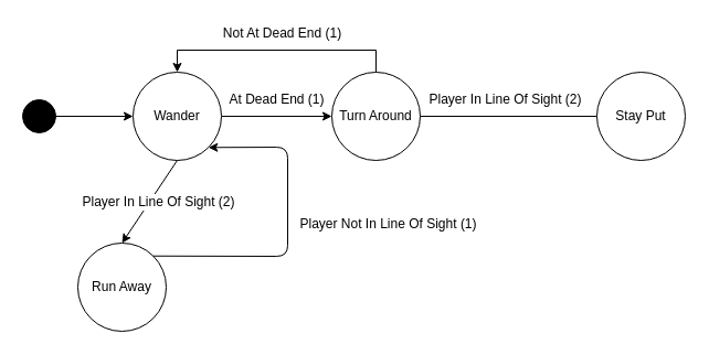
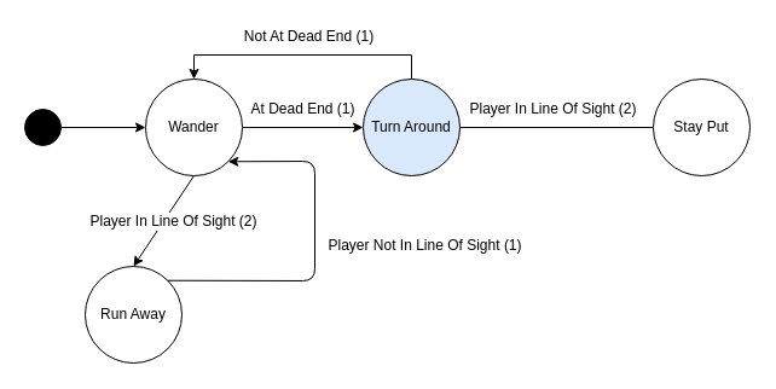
  <mxCell id="0" />
  <mxCell id="1" parent="0" />
  <mxCell id="2" value="" style="ellipse;whiteSpace=wrap;html=1;aspect=fixed;fillColor=#000000;" vertex="1" parent="1"><mxGeometry x="20" y="90" width="30" height="30" as="geometry" /></mxCell>
  <mxCell id="3" style="edgeStyle=orthogonalEdgeStyle;rounded=0;orthogonalLoop=1;jettySize=auto;html=1;exitX=1;exitY=0.5;exitDx=0;exitDy=0;entryX=0;entryY=0.5;entryDx=0;entryDy=0;" edge="1" parent="1" source="4" target="11"><mxGeometry relative="1" as="geometry" /></mxCell>
  <mxCell id="4" value="Wander" style="ellipse;whiteSpace=wrap;html=1;aspect=fixed;fillColor=#FFFFFF;" vertex="1" parent="1"><mxGeometry x="120" y="65" width="80" height="80" as="geometry" /></mxCell>
  <mxCell id="5" value="" style="endArrow=classic;html=1;exitX=1;exitY=0.5;exitDx=0;exitDy=0;" edge="1" parent="1" source="2" target="4"><mxGeometry width="50" height="50" relative="1" as="geometry"><mxPoint x="230" y="350" as="sourcePoint" /><mxPoint x="280" y="300" as="targetPoint" /></mxGeometry></mxCell>
  <mxCell id="6" value="Run Away" style="ellipse;whiteSpace=wrap;html=1;aspect=fixed;fillColor=#FFFFFF;" vertex="1" parent="1"><mxGeometry x="70" y="220" width="80" height="80" as="geometry" /></mxCell>
  <mxCell id="7" value="" style="endArrow=classic;html=1;exitX=0.5;exitY=1;exitDx=0;exitDy=0;entryX=0.5;entryY=0;entryDx=0;entryDy=0;" edge="1" parent="1" source="4" target="6"><mxGeometry width="50" height="50" relative="1" as="geometry"><mxPoint x="230" y="350" as="sourcePoint" /><mxPoint x="280" y="300" as="targetPoint" /></mxGeometry></mxCell>
  <mxCell id="8" value="Player In Line Of Sight (2)" style="text;html=1;align=center;verticalAlign=middle;resizable=0;points=[];labelBackgroundColor=#ffffff;" vertex="1" connectable="0" parent="7"><mxGeometry x="-0.307" y="4" relative="1" as="geometry"><mxPoint x="-4" y="9" as="offset" /></mxGeometry></mxCell>
  <mxCell id="9" style="edgeStyle=orthogonalEdgeStyle;rounded=0;orthogonalLoop=1;jettySize=auto;html=1;exitX=0.5;exitY=0;exitDx=0;exitDy=0;entryX=0.5;entryY=0;entryDx=0;entryDy=0;" edge="1" parent="1" source="11" target="4"><mxGeometry relative="1" as="geometry" /></mxCell>
  <mxCell id="10" style="edgeStyle=orthogonalEdgeStyle;rounded=0;orthogonalLoop=1;jettySize=auto;html=1;exitX=1;exitY=0.5;exitDx=0;exitDy=0;entryX=0;entryY=0.5;entryDx=0;entryDy=0;endArrow=none;" edge="1" parent="1" source="11" target="14"><mxGeometry relative="1" as="geometry" /></mxCell>
- <mxCell id="11" value="Turn Around" style="ellipse;whiteSpace=wrap;html=1;aspect=fixed;fillColor=#FFFFFF;" vertex="1" parent="1"><mxGeometry x="300" y="65" width="80" height="80" as="geometry" /></mxCell>
+ <mxCell id="11" value="Turn Around" style="ellipse;whiteSpace=wrap;html=1;aspect=fixed;fillColor=#dae8fc;" vertex="1" parent="1"><mxGeometry x="300" y="65" width="80" height="80" as="geometry" /></mxCell>
  <mxCell id="12" value="At Dead End (1)" style="text;html=1;align=center;verticalAlign=middle;resizable=0;points=[];autosize=1;" vertex="1" parent="1"><mxGeometry x="200" y="80" width="100" height="20" as="geometry" /></mxCell>
  <mxCell id="13" value="Not At Dead End (1)" style="text;html=1;align=center;verticalAlign=middle;resizable=0;points=[];autosize=1;" vertex="1" parent="1"><mxGeometry x="195" y="20" width="120" height="20" as="geometry" /></mxCell>
  <mxCell id="14" value="Stay Put" style="ellipse;whiteSpace=wrap;html=1;aspect=fixed;fillColor=#FFFFFF;" vertex="1" parent="1"><mxGeometry x="540" y="65" width="80" height="80" as="geometry" /></mxCell>
  <mxCell id="15" value="Player In Line Of Sight (2)" style="text;html=1;align=center;verticalAlign=middle;resizable=0;points=[];labelBackgroundColor=#ffffff;" vertex="1" connectable="0" parent="1"><mxGeometry x="460" y="80" as="geometry"><mxPoint x="-4" y="9" as="offset" /></mxGeometry></mxCell>
  <mxCell id="16" value="" style="endArrow=classic;html=1;entryX=1;entryY=1;entryDx=0;entryDy=0;exitX=1;exitY=0;exitDx=0;exitDy=0;" edge="1" parent="1" source="6" target="4"><mxGeometry width="50" height="50" relative="1" as="geometry"><mxPoint x="200" y="240" as="sourcePoint" /><mxPoint x="280" y="280" as="targetPoint" /><Array as="points"><mxPoint x="260" y="232" /><mxPoint x="260" y="133" /></Array></mxGeometry></mxCell>
  <mxCell id="17" value="Player Not In Line Of Sight (1)" style="text;html=1;align=center;verticalAlign=middle;resizable=0;points=[];labelBackgroundColor=#ffffff;" vertex="1" connectable="0" parent="16"><mxGeometry x="0.103" relative="1" as="geometry"><mxPoint x="90" y="10.28" as="offset" /></mxGeometry></mxCell>
